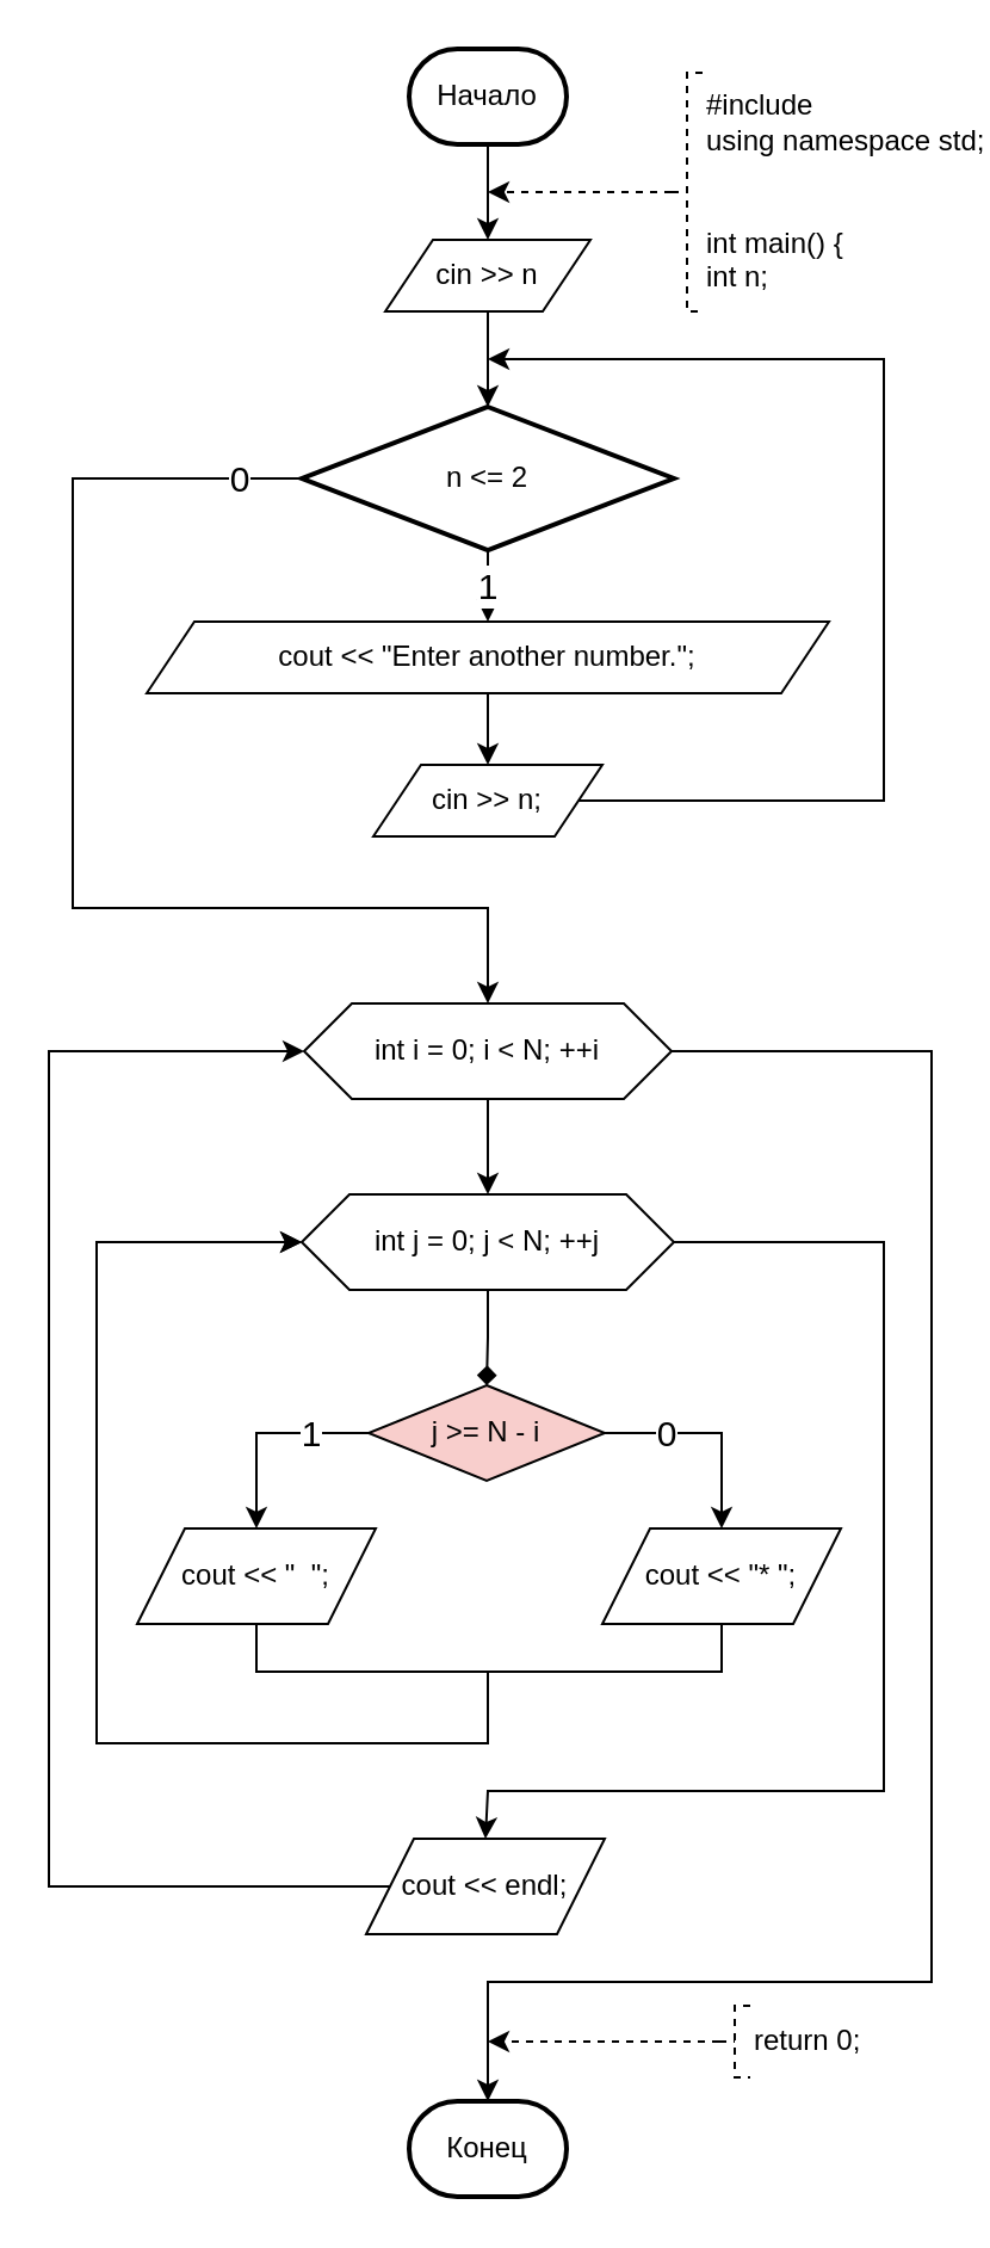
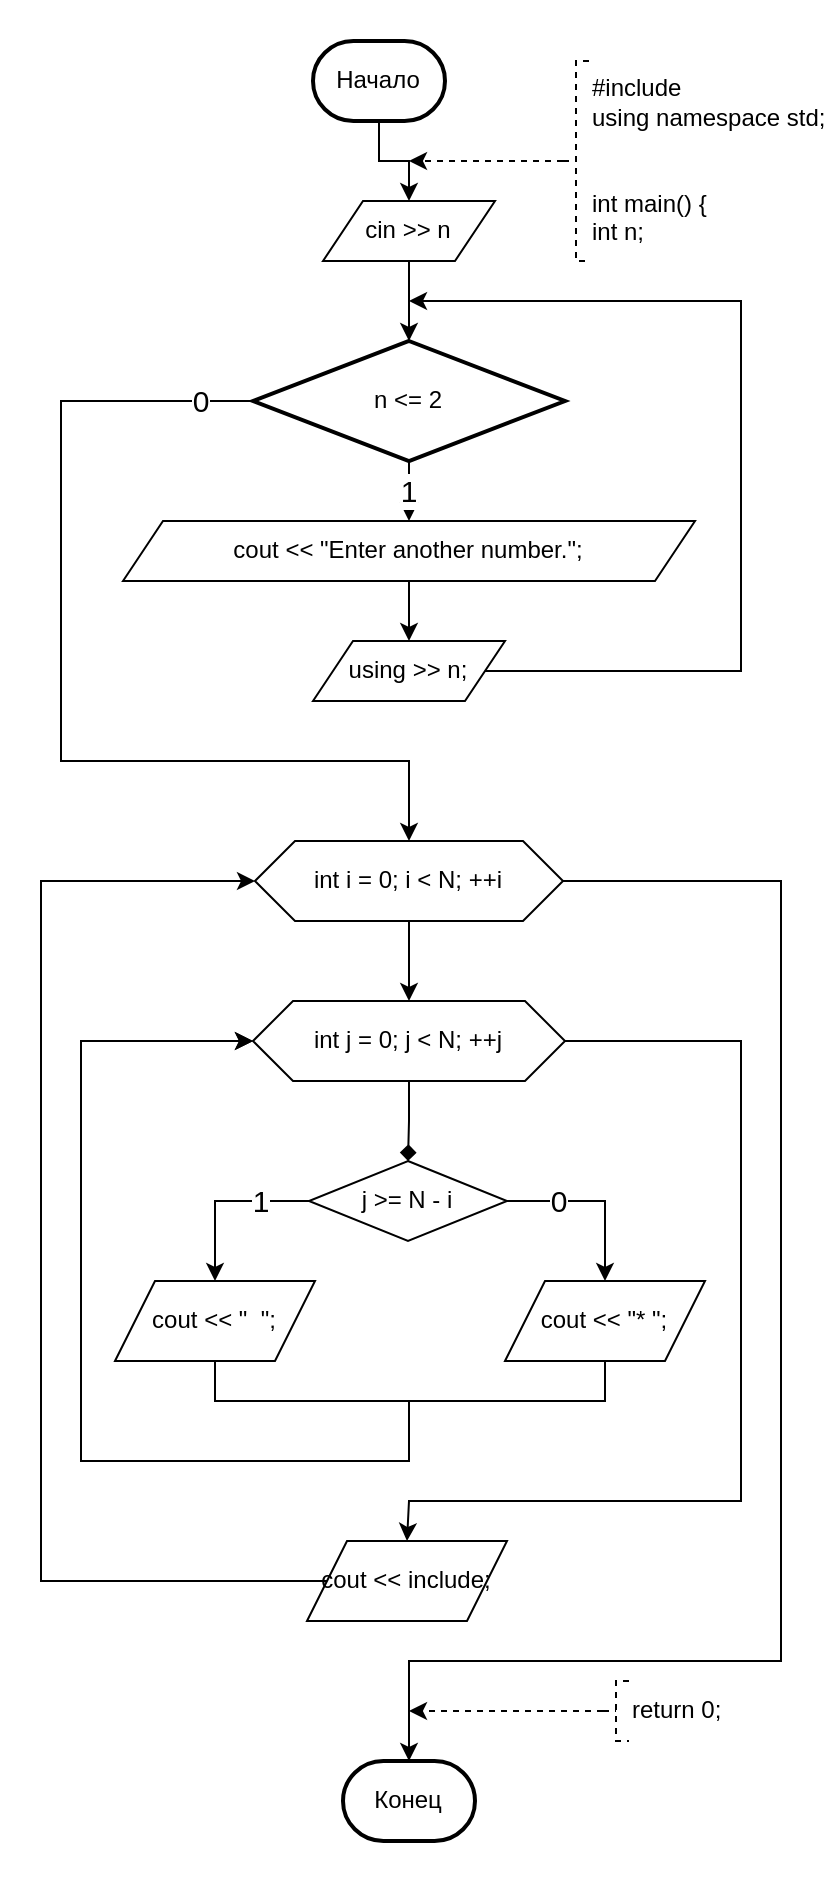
  <mxCell id="0" />
  <mxCell id="1" parent="0" />
  <mxCell id="2" style="edgeStyle=orthogonalEdgeStyle;rounded=0;orthogonalLoop=1;jettySize=auto;html=1;entryX=0.5;entryY=0;entryDx=0;entryDy=0;" edge="1" parent="1" source="3" target="6"><mxGeometry relative="1" as="geometry" /></mxCell>
- <mxCell id="3" value="Начало" style="strokeWidth=2;html=1;shape=mxgraph.flowchart.terminator;whiteSpace=wrap;" vertex="1" parent="1"><mxGeometry x="171" y="20" width="66" height="40" as="geometry" /></mxCell>
+ <mxCell id="3" value="Начало" style="strokeWidth=2;html=1;shape=mxgraph.flowchart.terminator;whiteSpace=wrap;" vertex="1" parent="1"><mxGeometry x="156" y="20" width="66" height="40" as="geometry" /></mxCell>
  <mxCell id="4" value="Конец" style="strokeWidth=2;html=1;shape=mxgraph.flowchart.terminator;whiteSpace=wrap;" vertex="1" parent="1"><mxGeometry x="171" y="880" width="66" height="40" as="geometry" /></mxCell>
  <mxCell id="5" style="edgeStyle=orthogonalEdgeStyle;rounded=0;orthogonalLoop=1;jettySize=auto;html=1;entryX=0.5;entryY=0;entryDx=0;entryDy=0;entryPerimeter=0;" edge="1" parent="1" source="6" target="9"><mxGeometry relative="1" as="geometry" /></mxCell>
  <mxCell id="6" value="cin &gt;&gt; n" style="shape=parallelogram;perimeter=parallelogramPerimeter;whiteSpace=wrap;html=1;fixedSize=1;" vertex="1" parent="1"><mxGeometry x="161" y="100" width="86" height="30" as="geometry" /></mxCell>
  <mxCell id="7" value="1" style="edgeStyle=orthogonalEdgeStyle;rounded=0;orthogonalLoop=1;jettySize=auto;html=1;entryX=0.5;entryY=0;entryDx=0;entryDy=0;fontSize=15;" edge="1" parent="1" source="9" target="11"><mxGeometry relative="1" as="geometry" /></mxCell>
  <mxCell id="8" value="0" style="edgeStyle=orthogonalEdgeStyle;rounded=0;orthogonalLoop=1;jettySize=auto;html=1;entryX=0.5;entryY=0;entryDx=0;entryDy=0;fontSize=15;" edge="1" parent="1" source="9" target="17"><mxGeometry x="-0.894" relative="1" as="geometry"><mxPoint x="204" y="370" as="targetPoint" /><Array as="points"><mxPoint x="30" y="200" /><mxPoint x="30" y="380" /><mxPoint x="204" y="380" /></Array><mxPoint as="offset" /></mxGeometry></mxCell>
  <mxCell id="9" value="n &amp;lt;= 2" style="strokeWidth=2;html=1;shape=mxgraph.flowchart.decision;whiteSpace=wrap;" vertex="1" parent="1"><mxGeometry x="126" y="170" width="156" height="60" as="geometry" /></mxCell>
  <mxCell id="10" style="edgeStyle=orthogonalEdgeStyle;rounded=0;orthogonalLoop=1;jettySize=auto;html=1;entryX=0.5;entryY=0;entryDx=0;entryDy=0;" edge="1" parent="1" source="11" target="13"><mxGeometry relative="1" as="geometry" /></mxCell>
  <mxCell id="11" value="cout &amp;lt;&amp;lt; &quot;Enter another number.&quot;;" style="shape=parallelogram;perimeter=parallelogramPerimeter;whiteSpace=wrap;html=1;fixedSize=1;" vertex="1" parent="1"><mxGeometry x="61" y="260" width="286" height="30" as="geometry" /></mxCell>
  <mxCell id="12" style="edgeStyle=orthogonalEdgeStyle;rounded=0;orthogonalLoop=1;jettySize=auto;html=1;" edge="1" parent="1" source="13"><mxGeometry relative="1" as="geometry"><mxPoint x="204" y="150" as="targetPoint" /><Array as="points"><mxPoint x="370" y="335" /><mxPoint x="370" y="150" /></Array></mxGeometry></mxCell>
- <mxCell id="13" value="cin &gt;&gt; n;" style="shape=parallelogram;perimeter=parallelogramPerimeter;whiteSpace=wrap;html=1;fixedSize=1;" vertex="1" parent="1"><mxGeometry x="156" y="320" width="96" height="30" as="geometry" /></mxCell>
+ <mxCell id="13" value="using &gt;&gt; n;" style="shape=parallelogram;perimeter=parallelogramPerimeter;whiteSpace=wrap;html=1;fixedSize=1;" vertex="1" parent="1"><mxGeometry x="156" y="320" width="96" height="30" as="geometry" /></mxCell>
  <mxCell id="14" style="edgeStyle=orthogonalEdgeStyle;rounded=0;orthogonalLoop=1;jettySize=auto;html=1;exitX=0.5;exitY=1;exitDx=0;exitDy=0;" edge="1" parent="1" source="13" target="13"><mxGeometry relative="1" as="geometry" /></mxCell>
  <mxCell id="15" style="edgeStyle=orthogonalEdgeStyle;rounded=0;orthogonalLoop=1;jettySize=auto;html=1;entryX=0.5;entryY=0;entryDx=0;entryDy=0;" edge="1" parent="1" source="17" target="20"><mxGeometry relative="1" as="geometry" /></mxCell>
  <mxCell id="16" style="edgeStyle=orthogonalEdgeStyle;rounded=0;orthogonalLoop=1;jettySize=auto;html=1;entryX=0.5;entryY=0;entryDx=0;entryDy=0;entryPerimeter=0;" edge="1" parent="1" source="17" target="4"><mxGeometry relative="1" as="geometry"><Array as="points"><mxPoint x="390" y="440" /><mxPoint x="390" y="830" /><mxPoint x="204" y="830" /></Array></mxGeometry></mxCell>
  <mxCell id="17" value="int i = 0; i &lt; N; ++i" style="shape=hexagon;perimeter=hexagonPerimeter2;whiteSpace=wrap;html=1;fixedSize=1;" vertex="1" parent="1"><mxGeometry x="127" y="420" width="154" height="40" as="geometry" /></mxCell>
  <mxCell id="18" style="edgeStyle=orthogonalEdgeStyle;rounded=0;orthogonalLoop=1;jettySize=auto;html=1;entryX=0.5;entryY=0;entryDx=0;entryDy=0;endArrow=diamond;" edge="1" parent="1" source="20" target="23"><mxGeometry relative="1" as="geometry" /></mxCell>
  <mxCell id="19" style="edgeStyle=orthogonalEdgeStyle;rounded=0;orthogonalLoop=1;jettySize=auto;html=1;entryX=0.5;entryY=0;entryDx=0;entryDy=0;" edge="1" parent="1" source="20" target="29"><mxGeometry relative="1" as="geometry"><Array as="points"><mxPoint x="370" y="520" /><mxPoint x="370" y="750" /><mxPoint x="204" y="750" /></Array></mxGeometry></mxCell>
  <mxCell id="20" value="int j = 0; j &lt; N; ++j" style="shape=hexagon;perimeter=hexagonPerimeter2;whiteSpace=wrap;html=1;fixedSize=1;" vertex="1" parent="1"><mxGeometry x="126" y="500" width="156" height="40" as="geometry" /></mxCell>
  <mxCell id="21" value="0" style="edgeStyle=orthogonalEdgeStyle;rounded=0;orthogonalLoop=1;jettySize=auto;html=1;entryX=0.5;entryY=0;entryDx=0;entryDy=0;fontSize=15;" edge="1" parent="1" source="23" target="25"><mxGeometry x="-0.419" relative="1" as="geometry"><Array as="points"><mxPoint x="302" y="600" /></Array><mxPoint as="offset" /></mxGeometry></mxCell>
  <mxCell id="22" value="1" style="edgeStyle=orthogonalEdgeStyle;rounded=0;orthogonalLoop=1;jettySize=auto;html=1;entryX=0.5;entryY=0;entryDx=0;entryDy=0;fontSize=15;" edge="1" parent="1" source="23" target="27"><mxGeometry x="-0.448" relative="1" as="geometry"><Array as="points"><mxPoint x="107" y="600" /></Array><mxPoint as="offset" /></mxGeometry></mxCell>
- <mxCell id="23" value="j &gt;= N - i" style="rhombus;whiteSpace=wrap;html=1;fillColor=#f8cecc;" vertex="1" parent="1"><mxGeometry x="154" y="580" width="99" height="40" as="geometry" /></mxCell>
+ <mxCell id="23" value="j &gt;= N - i" style="rhombus;whiteSpace=wrap;html=1;" vertex="1" parent="1"><mxGeometry x="154" y="580" width="99" height="40" as="geometry" /></mxCell>
  <mxCell id="24" style="edgeStyle=orthogonalEdgeStyle;rounded=0;orthogonalLoop=1;jettySize=auto;html=1;entryX=0;entryY=0.5;entryDx=0;entryDy=0;" edge="1" parent="1" source="25" target="20"><mxGeometry relative="1" as="geometry"><Array as="points"><mxPoint x="302" y="700" /><mxPoint x="204" y="700" /><mxPoint x="204" y="730" /><mxPoint x="40" y="730" /><mxPoint x="40" y="520" /></Array></mxGeometry></mxCell>
  <mxCell id="25" value="cout &lt;&lt; &quot;* &quot;;" style="shape=parallelogram;perimeter=parallelogramPerimeter;whiteSpace=wrap;html=1;fixedSize=1;" vertex="1" parent="1"><mxGeometry x="252" y="640" width="100" height="40" as="geometry" /></mxCell>
  <mxCell id="26" style="edgeStyle=orthogonalEdgeStyle;rounded=0;orthogonalLoop=1;jettySize=auto;html=1;entryX=0;entryY=0.5;entryDx=0;entryDy=0;" edge="1" parent="1" source="27" target="20"><mxGeometry relative="1" as="geometry"><Array as="points"><mxPoint x="107" y="700" /><mxPoint x="204" y="700" /><mxPoint x="204" y="730" /><mxPoint x="40" y="730" /><mxPoint x="40" y="520" /></Array></mxGeometry></mxCell>
  <mxCell id="27" value="cout &lt;&lt; &quot;  &quot;;" style="shape=parallelogram;perimeter=parallelogramPerimeter;whiteSpace=wrap;html=1;fixedSize=1;" vertex="1" parent="1"><mxGeometry x="57" y="640" width="100" height="40" as="geometry" /></mxCell>
  <mxCell id="28" style="edgeStyle=orthogonalEdgeStyle;rounded=0;orthogonalLoop=1;jettySize=auto;html=1;entryX=0;entryY=0.5;entryDx=0;entryDy=0;" edge="1" parent="1" source="29" target="17"><mxGeometry relative="1" as="geometry"><Array as="points"><mxPoint x="20" y="790" /><mxPoint x="20" y="440" /></Array></mxGeometry></mxCell>
- <mxCell id="29" value="cout &amp;lt;&amp;lt; endl;" style="shape=parallelogram;perimeter=parallelogramPerimeter;whiteSpace=wrap;html=1;fixedSize=1;" vertex="1" parent="1"><mxGeometry x="153" y="770" width="100" height="40" as="geometry" /></mxCell>
+ <mxCell id="29" value="cout &amp;lt;&amp;lt; include;" style="shape=parallelogram;perimeter=parallelogramPerimeter;whiteSpace=wrap;html=1;fixedSize=1;" vertex="1" parent="1"><mxGeometry x="153" y="770" width="100" height="40" as="geometry" /></mxCell>
  <mxCell id="30" style="edgeStyle=orthogonalEdgeStyle;rounded=0;orthogonalLoop=1;jettySize=auto;html=1;exitX=0;exitY=0.5;exitDx=0;exitDy=0;exitPerimeter=0;dashed=1;" edge="1" parent="1" source="31"><mxGeometry relative="1" as="geometry"><mxPoint x="204" y="855" as="targetPoint" /><mxPoint x="294" y="930" as="sourcePoint" /></mxGeometry></mxCell>
  <mxCell id="31" value="return 0;" style="strokeWidth=1;html=1;shape=mxgraph.flowchart.annotation_2;align=left;labelPosition=right;pointerEvents=1;dashed=1;" vertex="1" parent="1"><mxGeometry x="301" y="840" width="13" height="30" as="geometry" /></mxCell>
  <mxCell id="32" style="edgeStyle=orthogonalEdgeStyle;rounded=0;orthogonalLoop=1;jettySize=auto;html=1;dashed=1;" edge="1" parent="1" source="33"><mxGeometry relative="1" as="geometry"><mxPoint x="204" y="80" as="targetPoint" /></mxGeometry></mxCell>
  <mxCell id="33" value="#include &lt;iostream&gt;&#10;using namespace std;&#10;&#10;&#10;int main() {&#10;&#09;int n;" style="strokeWidth=1;html=1;shape=mxgraph.flowchart.annotation_2;align=left;labelPosition=right;pointerEvents=1;dashed=1;" vertex="1" parent="1"><mxGeometry x="281" y="30" width="13" height="100" as="geometry" /></mxCell>
